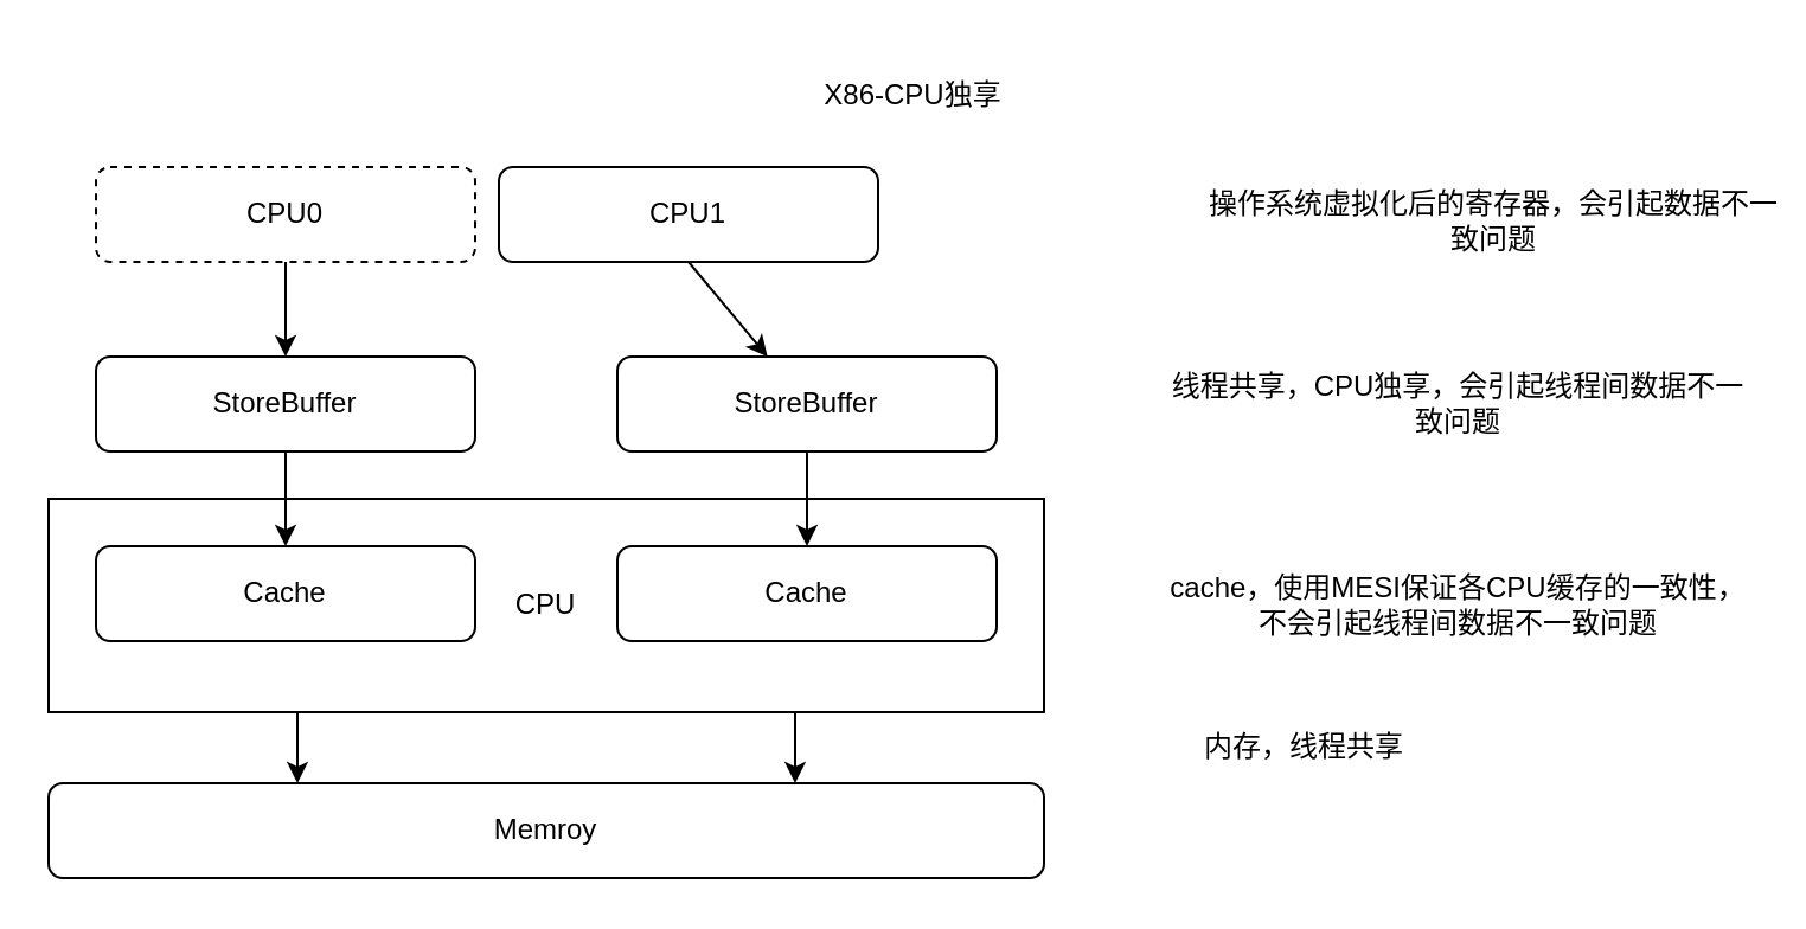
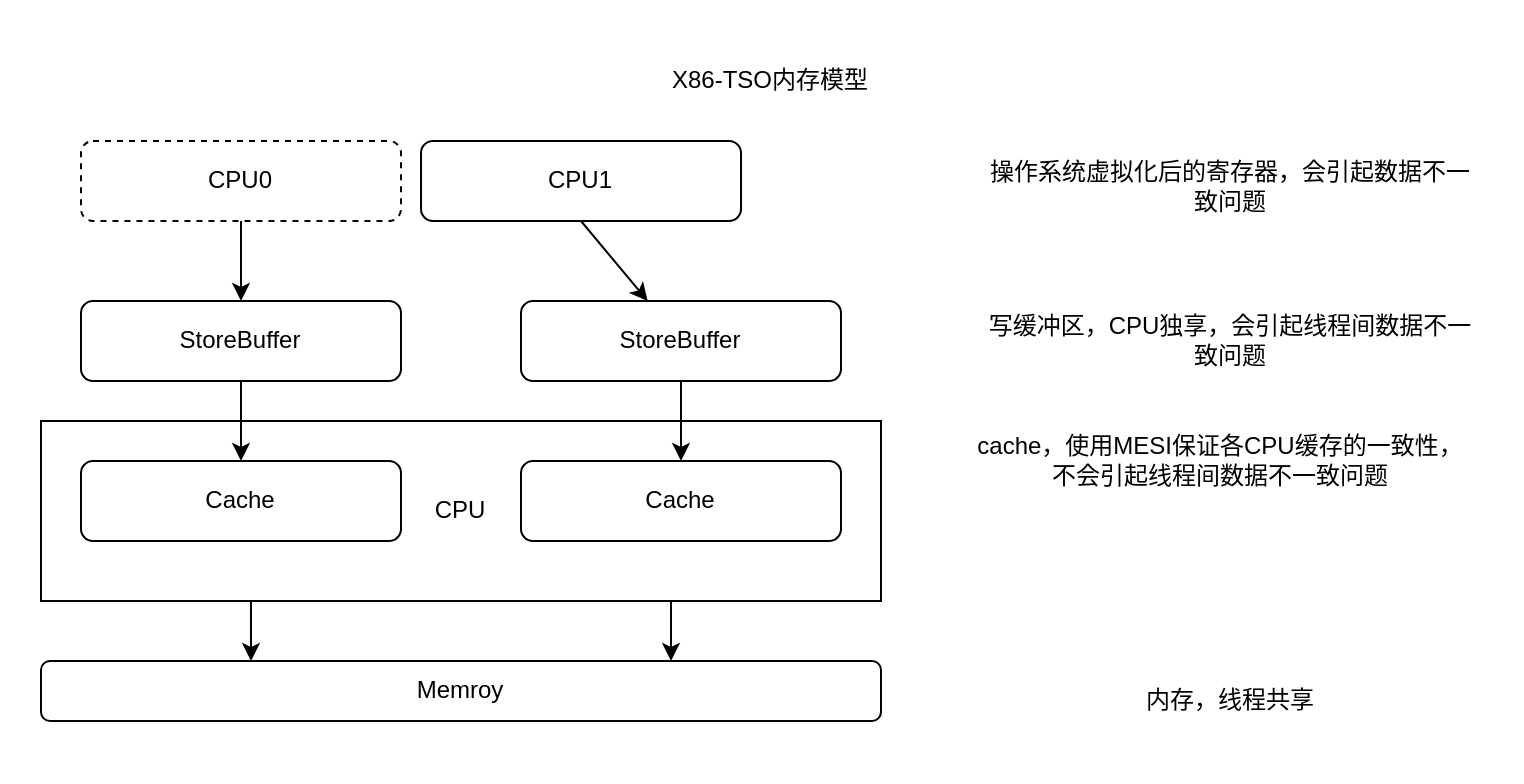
  <mxCell id="0" />
  <mxCell id="1" parent="0" />
  <mxCell id="2" value="CPU" style="rounded=0;whiteSpace=wrap;html=1;" vertex="1" parent="1"><mxGeometry x="20" y="210" width="420" height="90" as="geometry" /></mxCell>
  <mxCell id="3" value="CPU1" style="rounded=1;whiteSpace=wrap;html=1;" vertex="1" parent="1"><mxGeometry x="210" y="70" width="160" height="40" as="geometry" /></mxCell>
  <mxCell id="4" value="StoreBuffer" style="rounded=1;whiteSpace=wrap;html=1;" vertex="1" parent="1"><mxGeometry x="40" y="150" width="160" height="40" as="geometry" /></mxCell>
  <mxCell id="5" value="StoreBuffer" style="rounded=1;whiteSpace=wrap;html=1;" vertex="1" parent="1"><mxGeometry x="260" y="150" width="160" height="40" as="geometry" /></mxCell>
  <mxCell id="6" value="CPU0" style="rounded=1;whiteSpace=wrap;html=1;dashed=1;" vertex="1" parent="1"><mxGeometry x="40" y="70" width="160" height="40" as="geometry" /></mxCell>
  <mxCell id="7" value="" style="endArrow=classic;html=1;exitX=0.5;exitY=1;exitDx=0;exitDy=0;entryX=0.5;entryY=0;entryDx=0;entryDy=0;" edge="1" parent="1" source="6" target="4"><mxGeometry width="50" height="50" relative="1" as="geometry"><mxPoint x="100" y="430" as="sourcePoint" /><mxPoint x="150" y="380" as="targetPoint" /></mxGeometry></mxCell>
  <mxCell id="8" value="Cache" style="rounded=1;whiteSpace=wrap;html=1;" vertex="1" parent="1"><mxGeometry x="40" y="230" width="160" height="40" as="geometry" /></mxCell>
- <mxCell id="9" value="Memroy" style="rounded=1;whiteSpace=wrap;html=1;" vertex="1" parent="1"><mxGeometry x="20" y="330" width="420" height="40" as="geometry" /></mxCell>
+ <mxCell id="9" value="Memroy" style="rounded=1;whiteSpace=wrap;html=1;" vertex="1" parent="1"><mxGeometry x="20" y="330" width="420" height="30" as="geometry" /></mxCell>
  <mxCell id="10" value="Cache" style="rounded=1;whiteSpace=wrap;html=1;" vertex="1" parent="1"><mxGeometry x="260" y="230" width="160" height="40" as="geometry" /></mxCell>
  <mxCell id="11" value="" style="endArrow=classic;html=1;exitX=0.5;exitY=1;exitDx=0;exitDy=0;entryX=0.5;entryY=0;entryDx=0;entryDy=0;" edge="1" parent="1" source="4" target="8"><mxGeometry width="50" height="50" relative="1" as="geometry"><mxPoint x="130" y="120" as="sourcePoint" /><mxPoint x="130" y="160" as="targetPoint" /></mxGeometry></mxCell>
  <mxCell id="12" value="" style="endArrow=classic;html=1;exitX=0.5;exitY=1;exitDx=0;exitDy=0;" edge="1" parent="1" source="3" target="5"><mxGeometry width="50" height="50" relative="1" as="geometry"><mxPoint x="130" y="200" as="sourcePoint" /><mxPoint x="130" y="240" as="targetPoint" /></mxGeometry></mxCell>
  <mxCell id="13" value="" style="endArrow=classic;html=1;exitX=0.5;exitY=1;exitDx=0;exitDy=0;entryX=0.5;entryY=0;entryDx=0;entryDy=0;" edge="1" parent="1" source="5" target="10"><mxGeometry width="50" height="50" relative="1" as="geometry"><mxPoint x="140" y="210" as="sourcePoint" /><mxPoint x="290" y="200" as="targetPoint" /></mxGeometry></mxCell>
  <mxCell id="14" value="" style="endArrow=classic;html=1;exitX=0.25;exitY=1;exitDx=0;exitDy=0;entryX=0.25;entryY=0;entryDx=0;entryDy=0;" edge="1" parent="1" source="2" target="9"><mxGeometry width="50" height="50" relative="1" as="geometry"><mxPoint x="130" y="200" as="sourcePoint" /><mxPoint x="124" y="340" as="targetPoint" /></mxGeometry></mxCell>
  <mxCell id="15" value="" style="endArrow=classic;html=1;exitX=0.75;exitY=1;exitDx=0;exitDy=0;entryX=0.75;entryY=0;entryDx=0;entryDy=0;" edge="1" parent="1" source="2" target="9"><mxGeometry width="50" height="50" relative="1" as="geometry"><mxPoint x="135" y="310" as="sourcePoint" /><mxPoint x="145" y="340" as="targetPoint" /></mxGeometry></mxCell>
- <mxCell id="16" value="内存，线程共享" style="text;html=1;strokeColor=none;fillColor=none;align=center;verticalAlign=middle;whiteSpace=wrap;rounded=0;" vertex="1" parent="1"><mxGeometry x="465" y="295" width="170" height="40" as="geometry" /></mxCell>
- <mxCell id="17" value="cache，使用MESI保证各CPU缓存的一致性，不会引起线程间数据不一致问题" style="text;html=1;strokeColor=none;fillColor=none;align=center;verticalAlign=middle;whiteSpace=wrap;rounded=0;" vertex="1" parent="1"><mxGeometry x="490" y="230" width="250" height="50" as="geometry" /></mxCell>
- <mxCell id="18" value="线程共享，CPU独享，会引起线程间数据不一致问题" style="text;html=1;strokeColor=none;fillColor=none;align=center;verticalAlign=middle;whiteSpace=wrap;rounded=0;" vertex="1" parent="1"><mxGeometry x="490" y="145" width="250" height="50" as="geometry" /></mxCell>
- <mxCell id="19" value="X86-CPU独享" style="text;html=1;strokeColor=none;fillColor=none;align=center;verticalAlign=middle;whiteSpace=wrap;rounded=0;" vertex="1" parent="1"><mxGeometry x="200" y="20" width="370" height="40" as="geometry" /></mxCell>
- <mxCell id="20" value="操作系统虚拟化后的寄存器，会引起数据不一致问题" style="text;html=1;strokeColor=none;fillColor=none;align=center;verticalAlign=middle;whiteSpace=wrap;rounded=0;" vertex="1" parent="1"><mxGeometry x="505" y="70" width="250" height="45" as="geometry" /></mxCell>
+ <mxCell id="16" value="内存，线程共享" style="text;html=1;strokeColor=none;fillColor=none;align=center;verticalAlign=middle;whiteSpace=wrap;rounded=0;" vertex="1" parent="1"><mxGeometry x="530" y="330" width="170" height="40" as="geometry" /></mxCell>
+ <mxCell id="17" value="cache，使用MESI保证各CPU缓存的一致性，不会引起线程间数据不一致问题" style="text;html=1;strokeColor=none;fillColor=none;align=center;verticalAlign=middle;whiteSpace=wrap;rounded=0;" vertex="1" parent="1"><mxGeometry x="485" y="205" width="250" height="50" as="geometry" /></mxCell>
+ <mxCell id="18" value="写缓冲区，CPU独享，会引起线程间数据不一致问题" style="text;html=1;strokeColor=none;fillColor=none;align=center;verticalAlign=middle;whiteSpace=wrap;rounded=0;" vertex="1" parent="1"><mxGeometry x="490" y="145" width="250" height="50" as="geometry" /></mxCell>
+ <mxCell id="19" value="X86-TSO内存模型" style="text;html=1;strokeColor=none;fillColor=none;align=center;verticalAlign=middle;whiteSpace=wrap;rounded=0;" vertex="1" parent="1"><mxGeometry x="200" y="20" width="370" height="40" as="geometry" /></mxCell>
+ <mxCell id="20" value="操作系统虚拟化后的寄存器，会引起数据不一致问题" style="text;html=1;strokeColor=none;fillColor=none;align=center;verticalAlign=middle;whiteSpace=wrap;rounded=0;" vertex="1" parent="1"><mxGeometry x="490" y="70" width="250" height="45" as="geometry" /></mxCell>
